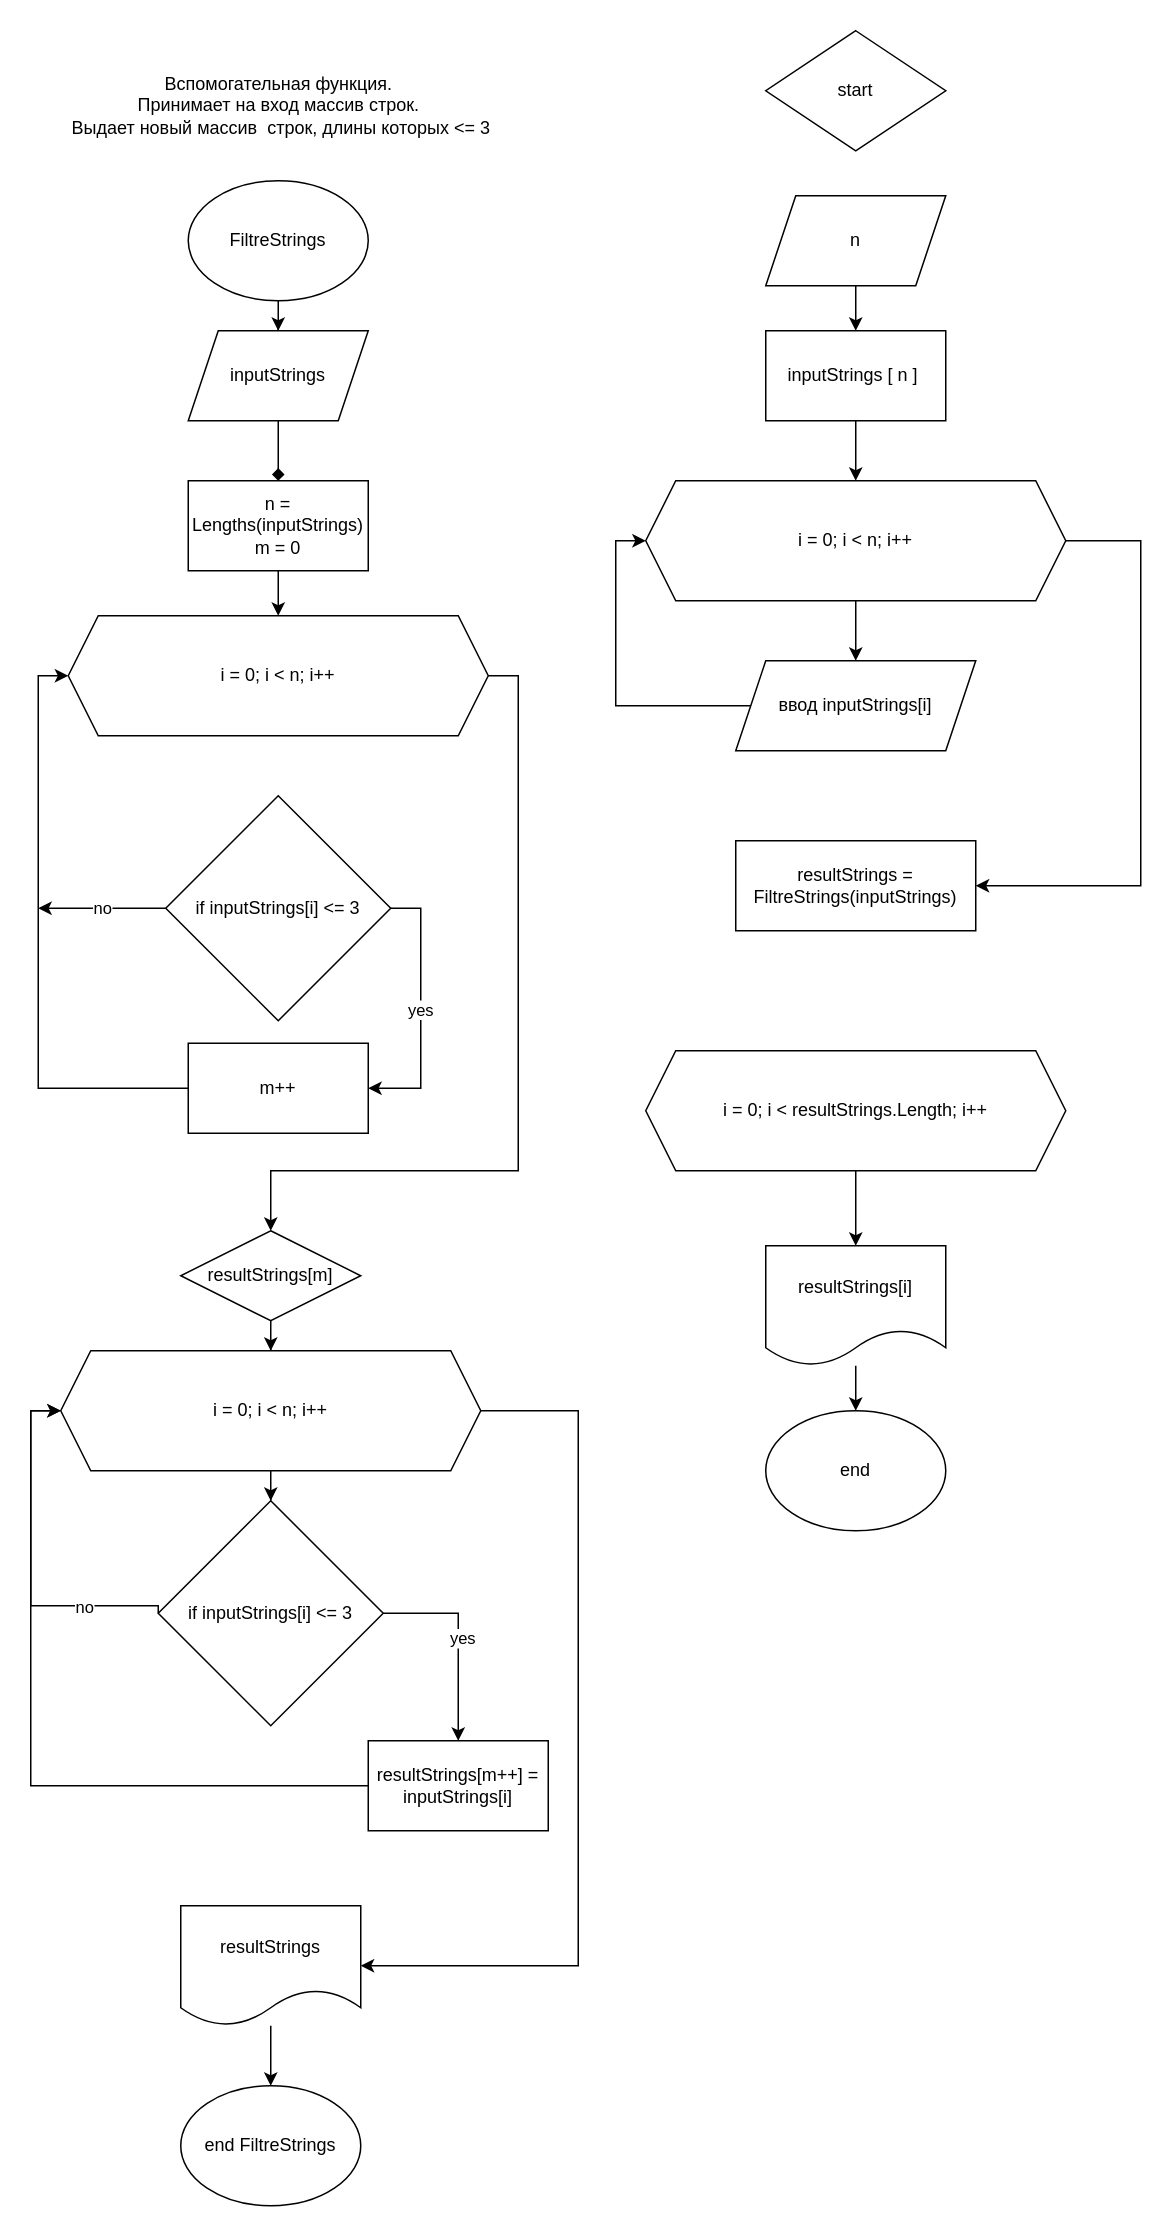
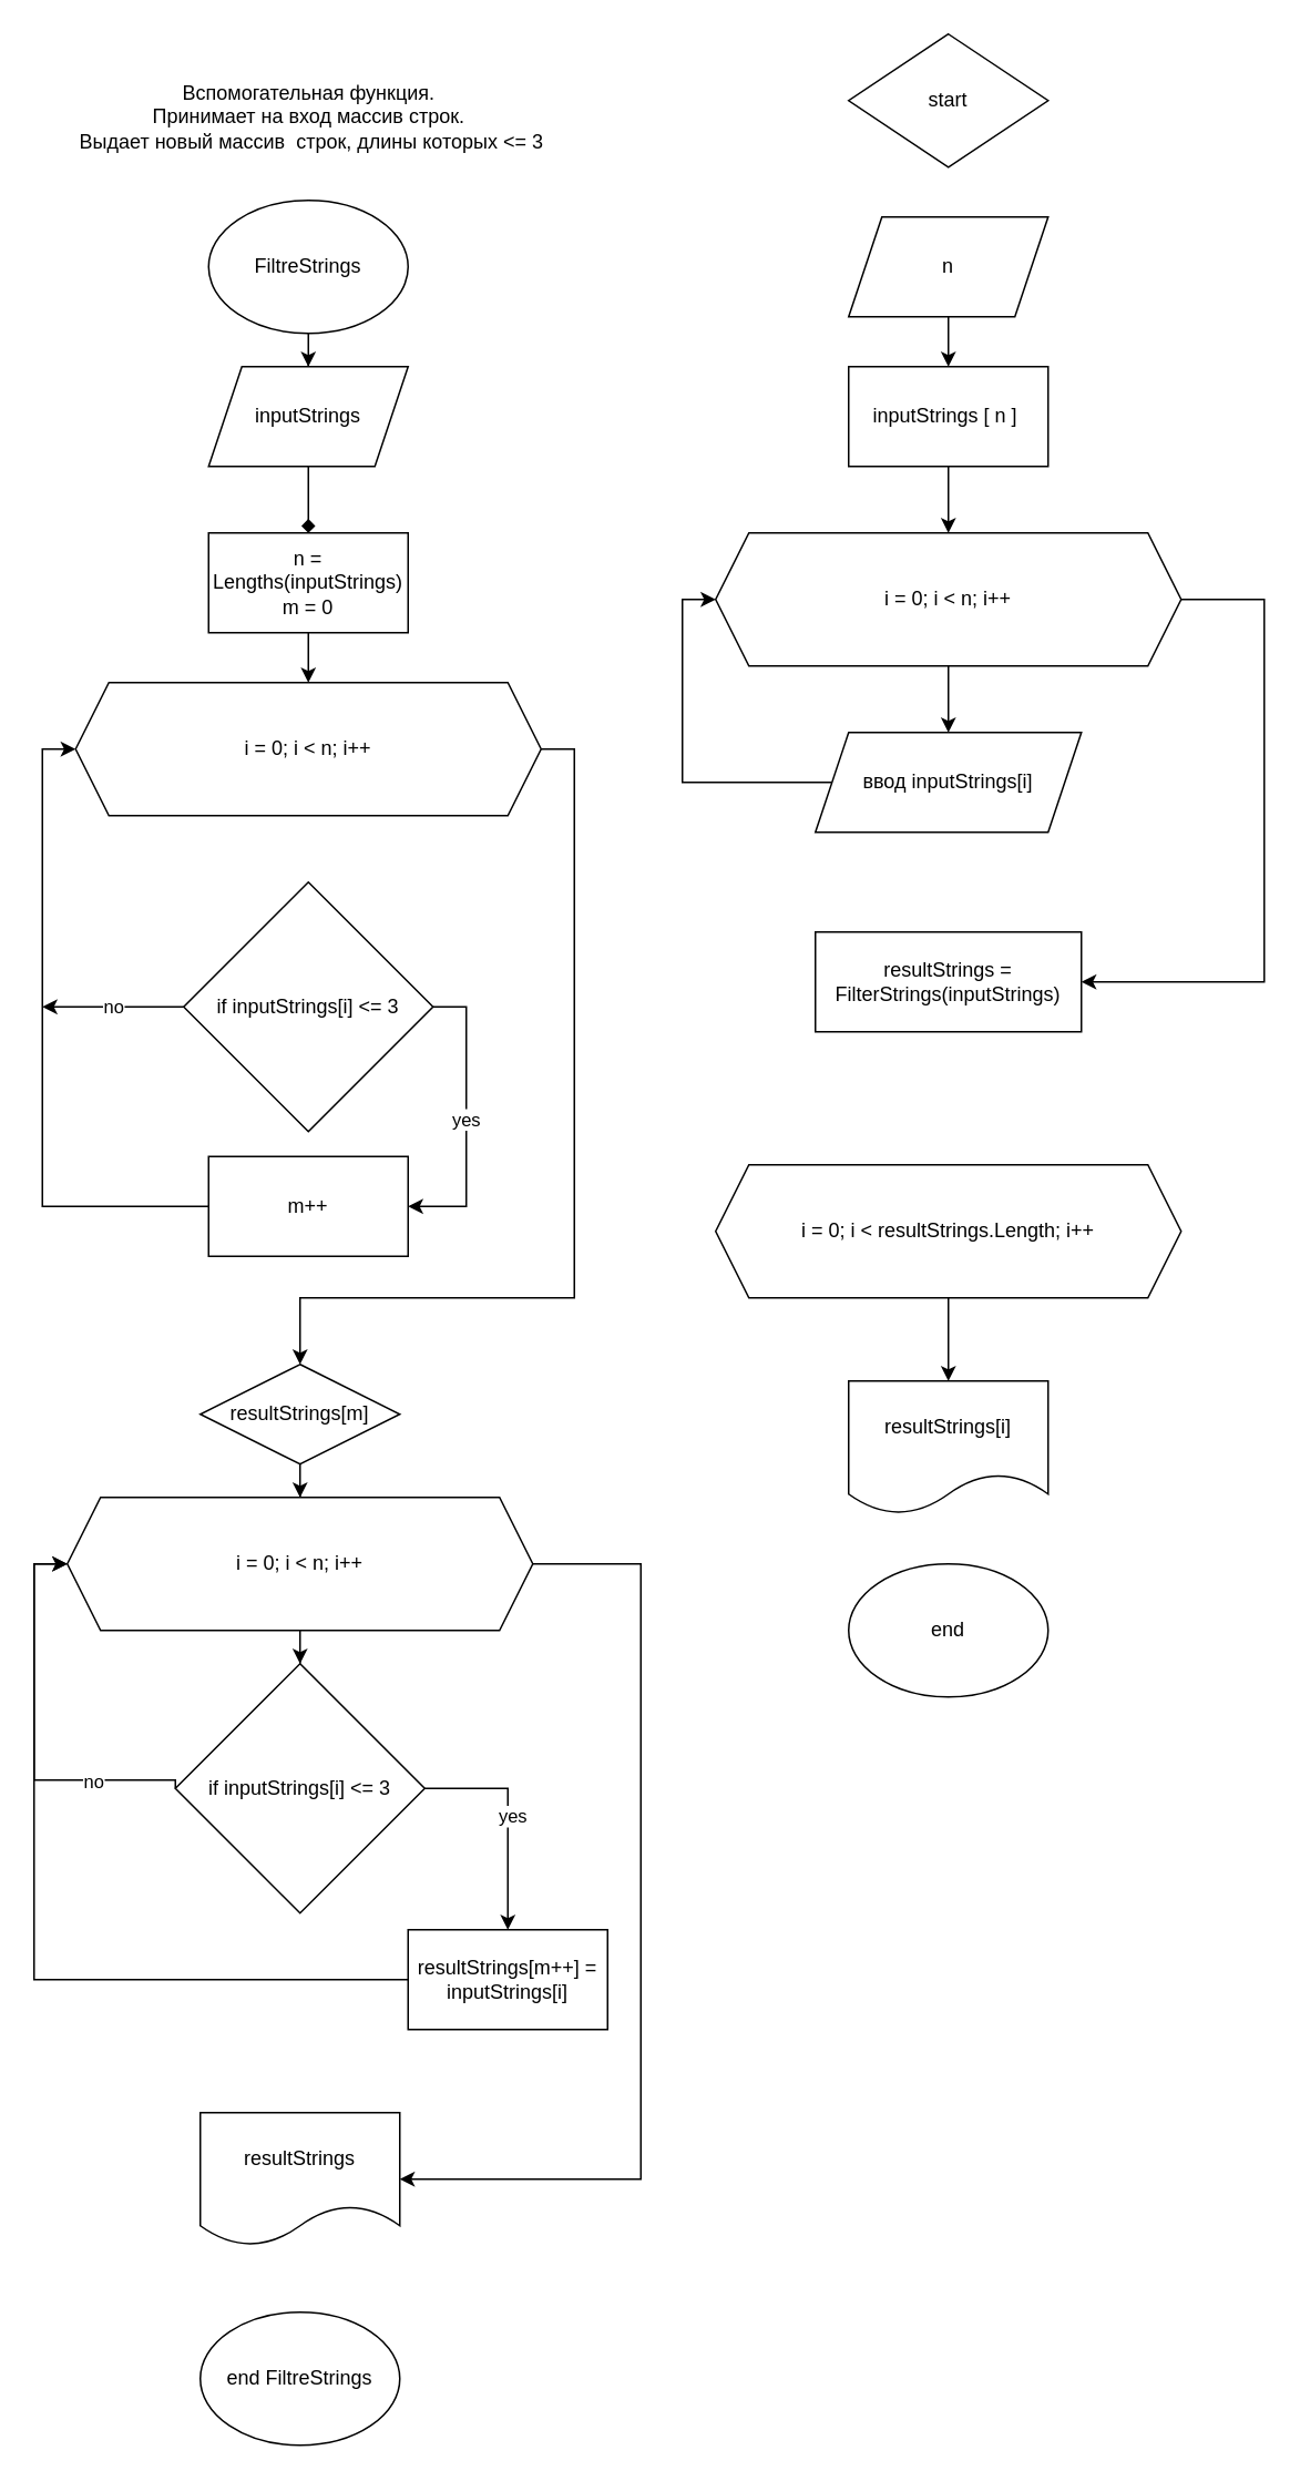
  <mxCell id="0" />
  <mxCell id="1" parent="0" />
  <mxCell id="2" value="start" style="rhombus;whiteSpace=wrap;html=1;" vertex="1" parent="1"><mxGeometry x="510" y="20" width="120" height="80" as="geometry" /></mxCell>
  <mxCell id="3" style="edgeStyle=orthogonalEdgeStyle;rounded=0;orthogonalLoop=1;jettySize=auto;html=1;" edge="1" parent="1" source="4" target="6"><mxGeometry relative="1" as="geometry" /></mxCell>
  <mxCell id="4" value="n" style="shape=parallelogram;perimeter=parallelogramPerimeter;whiteSpace=wrap;html=1;fixedSize=1;" vertex="1" parent="1"><mxGeometry x="510" y="130" width="120" height="60" as="geometry" /></mxCell>
  <mxCell id="5" style="edgeStyle=orthogonalEdgeStyle;rounded=0;orthogonalLoop=1;jettySize=auto;html=1;" edge="1" parent="1" source="6" target="9"><mxGeometry relative="1" as="geometry" /></mxCell>
  <mxCell id="6" value="inputStrings [ n ]&amp;nbsp;" style="rounded=0;whiteSpace=wrap;html=1;" vertex="1" parent="1"><mxGeometry x="510" y="220" width="120" height="60" as="geometry" /></mxCell>
  <mxCell id="7" style="edgeStyle=orthogonalEdgeStyle;rounded=0;orthogonalLoop=1;jettySize=auto;html=1;" edge="1" parent="1" source="9" target="11"><mxGeometry relative="1" as="geometry" /></mxCell>
  <mxCell id="8" style="edgeStyle=orthogonalEdgeStyle;rounded=0;orthogonalLoop=1;jettySize=auto;html=1;entryX=1;entryY=0.5;entryDx=0;entryDy=0;" edge="1" parent="1" source="9" target="12"><mxGeometry relative="1" as="geometry"><mxPoint x="670" y="590" as="targetPoint" /><Array as="points"><mxPoint x="760" y="360" /><mxPoint x="760" y="590" /></Array></mxGeometry></mxCell>
  <mxCell id="9" value="i = 0; i &amp;lt; n; i++" style="shape=hexagon;perimeter=hexagonPerimeter2;whiteSpace=wrap;html=1;fixedSize=1;" vertex="1" parent="1"><mxGeometry x="430" y="320" width="280" height="80" as="geometry" /></mxCell>
  <mxCell id="10" style="edgeStyle=orthogonalEdgeStyle;rounded=0;orthogonalLoop=1;jettySize=auto;html=1;entryX=0;entryY=0.5;entryDx=0;entryDy=0;" edge="1" parent="1" source="11" target="9"><mxGeometry relative="1" as="geometry"><Array as="points"><mxPoint x="410" y="470" /><mxPoint x="410" y="360" /></Array></mxGeometry></mxCell>
  <mxCell id="11" value="ввод inputStrings[i]" style="shape=parallelogram;perimeter=parallelogramPerimeter;whiteSpace=wrap;html=1;fixedSize=1;" vertex="1" parent="1"><mxGeometry x="490" y="440" width="160" height="60" as="geometry" /></mxCell>
- <mxCell id="12" value="resultStrings = FiltreStrings(inputStrings)" style="rounded=0;whiteSpace=wrap;html=1;" vertex="1" parent="1"><mxGeometry x="490" y="560" width="160" height="60" as="geometry" /></mxCell>
+ <mxCell id="12" value="resultStrings = FilterStrings(inputStrings)" style="rounded=0;whiteSpace=wrap;html=1;" vertex="1" parent="1"><mxGeometry x="490" y="560" width="160" height="60" as="geometry" /></mxCell>
  <mxCell id="13" style="edgeStyle=orthogonalEdgeStyle;rounded=0;orthogonalLoop=1;jettySize=auto;html=1;" edge="1" parent="1" source="14" target="16"><mxGeometry relative="1" as="geometry" /></mxCell>
  <mxCell id="14" value="FiltreStrings" style="ellipse;whiteSpace=wrap;html=1;" vertex="1" parent="1"><mxGeometry x="125" y="120" width="120" height="80" as="geometry" /></mxCell>
  <mxCell id="15" style="edgeStyle=orthogonalEdgeStyle;rounded=0;orthogonalLoop=1;jettySize=auto;html=1;endArrow=diamond;" edge="1" parent="1" source="16" target="18"><mxGeometry relative="1" as="geometry" /></mxCell>
  <mxCell id="16" value="inputStrings" style="shape=parallelogram;perimeter=parallelogramPerimeter;whiteSpace=wrap;html=1;fixedSize=1;" vertex="1" parent="1"><mxGeometry x="125" y="220" width="120" height="60" as="geometry" /></mxCell>
  <mxCell id="17" style="edgeStyle=orthogonalEdgeStyle;rounded=0;orthogonalLoop=1;jettySize=auto;html=1;" edge="1" parent="1" source="18" target="20"><mxGeometry relative="1" as="geometry" /></mxCell>
  <mxCell id="18" value="n = Lengths(inputStrings)&lt;br&gt;m = 0" style="rounded=0;whiteSpace=wrap;html=1;" vertex="1" parent="1"><mxGeometry x="125" y="320" width="120" height="60" as="geometry" /></mxCell>
  <mxCell id="19" style="edgeStyle=orthogonalEdgeStyle;rounded=0;orthogonalLoop=1;jettySize=auto;html=1;entryX=0.5;entryY=0;entryDx=0;entryDy=0;" edge="1" parent="1" source="20" target="22"><mxGeometry relative="1" as="geometry"><Array as="points"><mxPoint x="345" y="450" /><mxPoint x="345" y="780" /><mxPoint x="180" y="780" /></Array></mxGeometry></mxCell>
  <mxCell id="20" value="i = 0; i &amp;lt; n; i++" style="shape=hexagon;perimeter=hexagonPerimeter2;whiteSpace=wrap;html=1;fixedSize=1;" vertex="1" parent="1"><mxGeometry x="45" y="410" width="280" height="80" as="geometry" /></mxCell>
  <mxCell id="21" style="edgeStyle=orthogonalEdgeStyle;rounded=0;orthogonalLoop=1;jettySize=auto;html=1;" edge="1" parent="1" source="22" target="32"><mxGeometry relative="1" as="geometry" /></mxCell>
  <mxCell id="22" value="resultStrings[m]" style="rhombus;whiteSpace=wrap;html=1;" vertex="1" parent="1"><mxGeometry x="120" y="820" width="120" height="60" as="geometry" /></mxCell>
  <mxCell id="23" style="edgeStyle=orthogonalEdgeStyle;rounded=0;orthogonalLoop=1;jettySize=auto;html=1;entryX=0;entryY=0.5;entryDx=0;entryDy=0;" edge="1" parent="1" source="24" target="32"><mxGeometry relative="1" as="geometry"><Array as="points"><mxPoint x="20" y="1190" /><mxPoint x="20" y="940" /></Array></mxGeometry></mxCell>
  <mxCell id="24" value="resultStrings[m++] = inputStrings[i]" style="rounded=0;whiteSpace=wrap;html=1;" vertex="1" parent="1"><mxGeometry x="245" y="1160" width="120" height="60" as="geometry" /></mxCell>
  <mxCell id="25" value="yes" style="edgeStyle=orthogonalEdgeStyle;rounded=0;orthogonalLoop=1;jettySize=auto;html=1;exitX=1;exitY=0.5;exitDx=0;exitDy=0;entryX=1;entryY=0.5;entryDx=0;entryDy=0;" edge="1" parent="1" source="27" target="29"><mxGeometry relative="1" as="geometry" /></mxCell>
  <mxCell id="26" value="no" style="edgeStyle=orthogonalEdgeStyle;rounded=0;orthogonalLoop=1;jettySize=auto;html=1;exitX=0;exitY=0.5;exitDx=0;exitDy=0;" edge="1" parent="1" source="27"><mxGeometry relative="1" as="geometry"><mxPoint x="25" y="605" as="targetPoint" /></mxGeometry></mxCell>
  <mxCell id="27" value="if inputStrings[i] &amp;lt;= 3" style="rhombus;whiteSpace=wrap;html=1;" vertex="1" parent="1"><mxGeometry x="110" y="530" width="150" height="150" as="geometry" /></mxCell>
  <mxCell id="28" style="edgeStyle=orthogonalEdgeStyle;rounded=0;orthogonalLoop=1;jettySize=auto;html=1;entryX=0;entryY=0.5;entryDx=0;entryDy=0;" edge="1" parent="1" source="29" target="20"><mxGeometry relative="1" as="geometry"><Array as="points"><mxPoint x="25" y="725" /><mxPoint x="25" y="450" /></Array></mxGeometry></mxCell>
  <mxCell id="29" value="m++" style="whiteSpace=wrap;html=1;" vertex="1" parent="1"><mxGeometry x="125" y="695" width="120" height="60" as="geometry" /></mxCell>
  <mxCell id="30" style="edgeStyle=orthogonalEdgeStyle;rounded=0;orthogonalLoop=1;jettySize=auto;html=1;" edge="1" parent="1" source="32" target="37"><mxGeometry relative="1" as="geometry" /></mxCell>
  <mxCell id="31" style="edgeStyle=orthogonalEdgeStyle;rounded=0;orthogonalLoop=1;jettySize=auto;html=1;entryX=1;entryY=0.5;entryDx=0;entryDy=0;" edge="1" parent="1" source="32" target="39"><mxGeometry relative="1" as="geometry"><Array as="points"><mxPoint x="385" y="940" /><mxPoint x="385" y="1310" /></Array></mxGeometry></mxCell>
  <mxCell id="32" value="i = 0; i &amp;lt; n; i++" style="shape=hexagon;perimeter=hexagonPerimeter2;whiteSpace=wrap;html=1;fixedSize=1;" vertex="1" parent="1"><mxGeometry x="40" y="900" width="280" height="80" as="geometry" /></mxCell>
  <mxCell id="33" style="edgeStyle=orthogonalEdgeStyle;rounded=0;orthogonalLoop=1;jettySize=auto;html=1;" edge="1" parent="1" source="37" target="24"><mxGeometry relative="1" as="geometry"><Array as="points"><mxPoint x="305" y="1075" /></Array></mxGeometry></mxCell>
  <mxCell id="34" value="yes" style="edgeLabel;html=1;align=center;verticalAlign=middle;resizable=0;points=[];" vertex="1" connectable="0" parent="33"><mxGeometry x="-0.021" y="2" relative="1" as="geometry"><mxPoint as="offset" /></mxGeometry></mxCell>
  <mxCell id="35" style="edgeStyle=orthogonalEdgeStyle;rounded=0;orthogonalLoop=1;jettySize=auto;html=1;entryX=0;entryY=0.5;entryDx=0;entryDy=0;exitX=0;exitY=0.5;exitDx=0;exitDy=0;" edge="1" parent="1" source="37" target="32"><mxGeometry relative="1" as="geometry"><Array as="points"><mxPoint x="105" y="1070" /><mxPoint x="20" y="1070" /><mxPoint x="20" y="940" /></Array></mxGeometry></mxCell>
  <mxCell id="36" value="no" style="edgeLabel;html=1;align=center;verticalAlign=middle;resizable=0;points=[];" vertex="1" connectable="0" parent="35"><mxGeometry x="0.073" y="1" relative="1" as="geometry"><mxPoint x="36" y="39" as="offset" /></mxGeometry></mxCell>
  <mxCell id="37" value="if inputStrings[i] &amp;lt;= 3" style="rhombus;whiteSpace=wrap;html=1;" vertex="1" parent="1"><mxGeometry x="105" y="1000" width="150" height="150" as="geometry" /></mxCell>
- <mxCell id="38" style="edgeStyle=orthogonalEdgeStyle;rounded=0;orthogonalLoop=1;jettySize=auto;html=1;" edge="1" parent="1" source="39" target="45"><mxGeometry relative="1" as="geometry" /></mxCell>
  <mxCell id="39" value="resultStrings" style="shape=document;whiteSpace=wrap;html=1;boundedLbl=1;" vertex="1" parent="1"><mxGeometry x="120" y="1270" width="120" height="80" as="geometry" /></mxCell>
  <mxCell id="40" style="edgeStyle=orthogonalEdgeStyle;rounded=0;orthogonalLoop=1;jettySize=auto;html=1;" edge="1" parent="1" source="41" target="43"><mxGeometry relative="1" as="geometry" /></mxCell>
  <mxCell id="41" value="i = 0; i &amp;lt; resultStrings.Length; i++" style="shape=hexagon;perimeter=hexagonPerimeter2;whiteSpace=wrap;html=1;fixedSize=1;" vertex="1" parent="1"><mxGeometry x="430" y="700" width="280" height="80" as="geometry" /></mxCell>
- <mxCell id="42" style="edgeStyle=orthogonalEdgeStyle;rounded=0;orthogonalLoop=1;jettySize=auto;html=1;" edge="1" parent="1" source="43" target="44"><mxGeometry relative="1" as="geometry" /></mxCell>
  <mxCell id="43" value="resultStrings[i]" style="shape=document;whiteSpace=wrap;html=1;boundedLbl=1;" vertex="1" parent="1"><mxGeometry x="510" y="830" width="120" height="80" as="geometry" /></mxCell>
  <mxCell id="44" value="end" style="ellipse;whiteSpace=wrap;html=1;" vertex="1" parent="1"><mxGeometry x="510" y="940" width="120" height="80" as="geometry" /></mxCell>
  <mxCell id="45" value="end FiltreStrings" style="ellipse;whiteSpace=wrap;html=1;" vertex="1" parent="1"><mxGeometry x="120" y="1390" width="120" height="80" as="geometry" /></mxCell>
  <mxCell id="46" value="Вспомогательная функция. &lt;br&gt;Принимает на вход массив строк.&lt;br&gt;&amp;nbsp;Выдает новый массив&amp;nbsp; строк, длины которых &amp;lt;= 3" style="text;html=1;align=center;verticalAlign=middle;resizable=0;points=[];autosize=1;strokeColor=none;fillColor=none;" vertex="1" parent="1"><mxGeometry x="30" y="40" width="310" height="60" as="geometry" /></mxCell>
